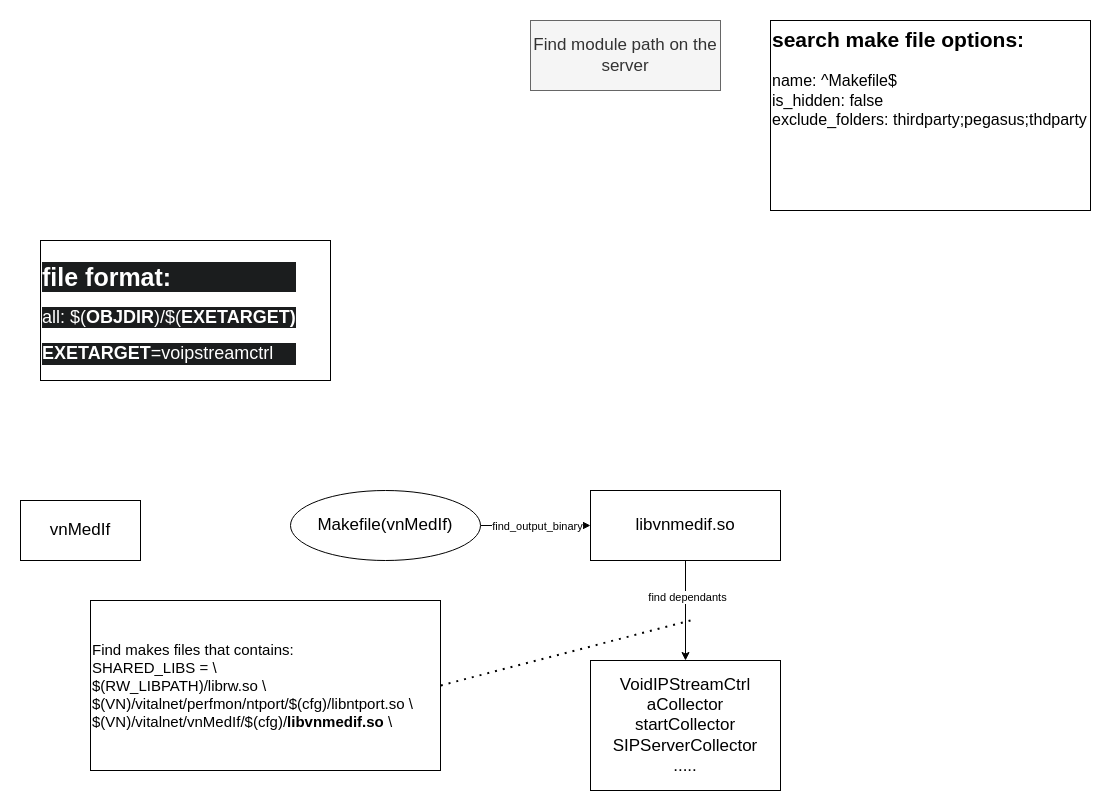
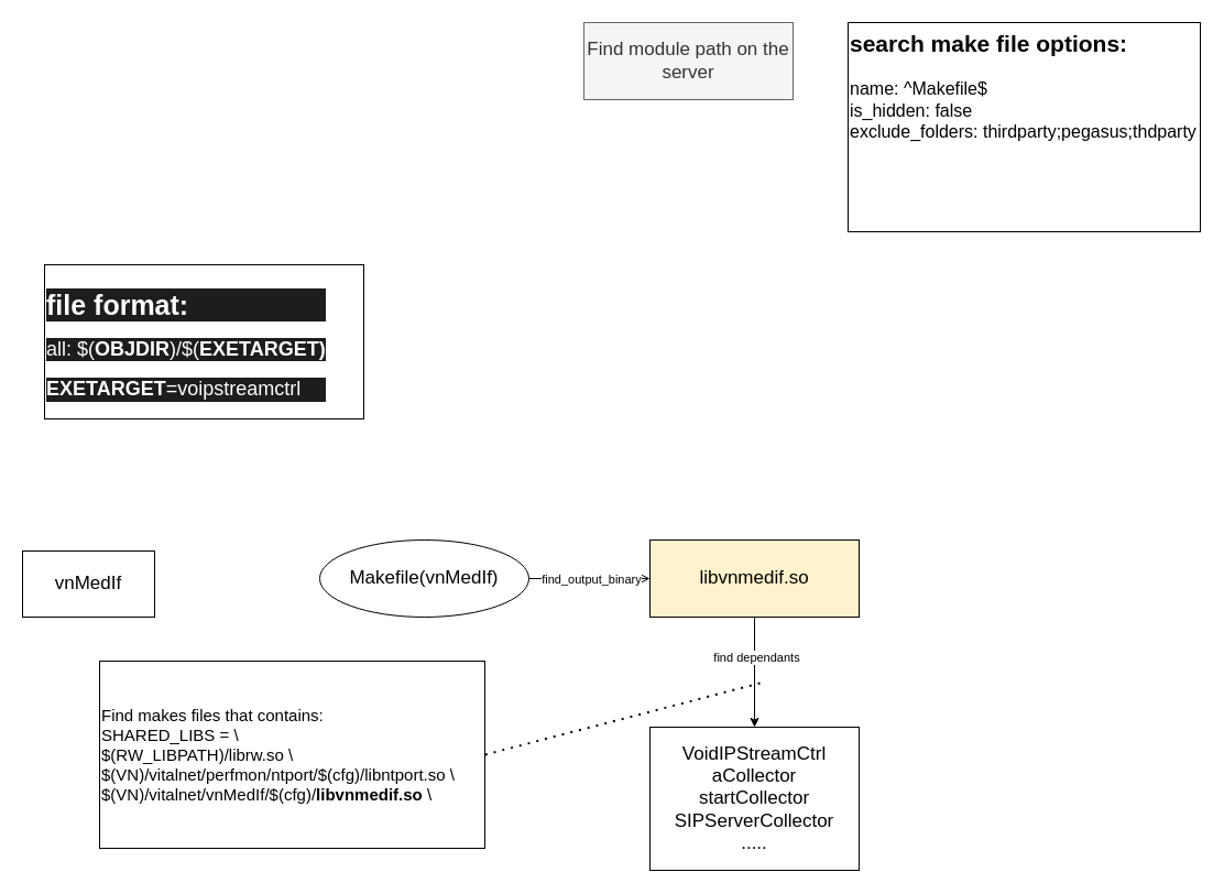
  <mxCell id="0" />
  <mxCell id="1" parent="0" />
  <mxCell id="2" value="vnMedIf" style="rounded=0;whiteSpace=wrap;html=1;fontSize=17;" vertex="1" parent="1"><mxGeometry x="20" y="500" width="120" height="60" as="geometry" /></mxCell>
- <mxCell id="3" style="edgeStyle=orthogonalEdgeStyle;rounded=0;orthogonalLoop=1;jettySize=auto;html=1;entryX=0;entryY=0.5;entryDx=0;entryDy=0;" edge="1" parent="1" source="5" target="6"><mxGeometry relative="1" as="geometry" /></mxCell>
+ <mxCell id="3" style="edgeStyle=orthogonalEdgeStyle;rounded=0;orthogonalLoop=1;jettySize=auto;html=1;entryX=0;entryY=0.5;entryDx=0;entryDy=0;endArrow=open;" edge="1" parent="1" source="5" target="6"><mxGeometry relative="1" as="geometry" /></mxCell>
  <mxCell id="4" value="find_output_binary" style="edgeLabel;html=1;align=center;verticalAlign=middle;resizable=0;points=[];rounded=0;" vertex="1" connectable="0" parent="3"><mxGeometry x="-0.192" y="1" relative="1" as="geometry"><mxPoint x="12" y="1" as="offset" /></mxGeometry></mxCell>
  <mxCell id="5" value="Makefile(vnMedIf)" style="ellipse;whiteSpace=wrap;html=1;fontSize=17;" vertex="1" parent="1"><mxGeometry x="290" y="490" width="190" height="70" as="geometry" /></mxCell>
- <mxCell id="6" value="libvnmedif.so" style="rounded=0;whiteSpace=wrap;html=1;fontSize=17;" vertex="1" parent="1"><mxGeometry x="590" y="490" width="190" height="70" as="geometry" /></mxCell>
+ <mxCell id="6" value="libvnmedif.so" style="rounded=0;whiteSpace=wrap;html=1;fontSize=17;fillColor=#fff2cc;" vertex="1" parent="1"><mxGeometry x="590" y="490" width="190" height="70" as="geometry" /></mxCell>
  <mxCell id="7" value="VoidIPStreamCtrl&lt;br&gt;aCollector&lt;br&gt;startCollector&lt;br&gt;SIPServerCollector&lt;br&gt;.....&lt;br&gt;" style="rounded=0;whiteSpace=wrap;html=1;fontSize=17;" vertex="1" parent="1"><mxGeometry x="590" y="660" width="190" height="130" as="geometry" /></mxCell>
  <mxCell id="8" value="" style="endArrow=classic;html=1;rounded=0;exitX=0.5;exitY=1;exitDx=0;exitDy=0;entryX=0.5;entryY=0;entryDx=0;entryDy=0;" edge="1" parent="1" source="6" target="7"><mxGeometry width="50" height="50" relative="1" as="geometry"><mxPoint x="480" y="710" as="sourcePoint" /><mxPoint x="530" y="660" as="targetPoint" /></mxGeometry></mxCell>
  <mxCell id="9" value="find dependants" style="edgeLabel;html=1;align=center;verticalAlign=middle;resizable=0;points=[];rounded=0;" vertex="1" connectable="0" parent="8"><mxGeometry x="-0.289" y="1" relative="1" as="geometry"><mxPoint as="offset" /></mxGeometry></mxCell>
  <mxCell id="10" value="&lt;div style=&quot;font-size: 15px;&quot;&gt;&lt;font style=&quot;font-size: 15px;&quot;&gt;Find makes files that contains:&amp;nbsp;&lt;br&gt;SHARED_LIBS = \&lt;/font&gt;&lt;/div&gt;&lt;div style=&quot;font-size: 15px;&quot;&gt;&lt;font style=&quot;font-size: 15px;&quot;&gt;$(RW_LIBPATH)/librw.so \&lt;span style=&quot;&quot;&gt;&lt;/span&gt;&lt;/font&gt;&lt;/div&gt;&lt;div style=&quot;font-size: 15px;&quot;&gt;&lt;span style=&quot;&quot;&gt;&lt;font style=&quot;font-size: 15px;&quot;&gt;$(VN)/vitalnet/perfmon/ntport/$(cfg)/libntport.so \&lt;/font&gt;&lt;/span&gt;&lt;/div&gt;&lt;div style=&quot;font-size: 15px;&quot;&gt;&lt;font style=&quot;font-size: 15px;&quot;&gt;$(VN)/vitalnet/vnMedIf/$(cfg)/&lt;b style=&quot;&quot;&gt;libvnmedif.so&lt;/b&gt; \&lt;/font&gt;&lt;br&gt;&lt;/div&gt;" style="rounded=0;whiteSpace=wrap;html=1;align=left;verticalAlign=middle;" vertex="1" parent="1"><mxGeometry x="90" y="600" width="350" height="170" as="geometry" /></mxCell>
  <mxCell id="11" value="" style="endArrow=none;dashed=1;html=1;dashPattern=1 3;strokeWidth=2;rounded=0;entryX=1;entryY=0.5;entryDx=0;entryDy=0;" edge="1" parent="1" target="10"><mxGeometry width="50" height="50" relative="1" as="geometry"><mxPoint x="690" y="620" as="sourcePoint" /><mxPoint x="830" y="610" as="targetPoint" /></mxGeometry></mxCell>
  <mxCell id="12" value="Find module path on the server" style="rounded=0;whiteSpace=wrap;html=1;fontSize=17;fillColor=#f5f5f5;strokeColor=#666666;fontColor=#333333;" vertex="1" parent="1"><mxGeometry x="530" y="20" width="190" height="70" as="geometry" /></mxCell>
  <mxCell id="13" value="&lt;b&gt;&lt;font style=&quot;font-size: 21px;&quot;&gt;search make file options:&lt;/font&gt;&lt;/b&gt;&lt;br style=&quot;font-size: 16px;&quot;&gt;&lt;br style=&quot;font-size: 16px;&quot;&gt;name: ^Makefile$&lt;br style=&quot;font-size: 16px;&quot;&gt;is_hidden: false&lt;br style=&quot;font-size: 16px;&quot;&gt;exclude_folders:&amp;nbsp;thirdparty;pegasus;thdparty&amp;nbsp;&lt;br style=&quot;font-size: 16px;&quot;&gt;" style="rounded=0;html=1;align=left;verticalAlign=top;whiteSpace=wrap;fontSize=16;" vertex="1" parent="1"><mxGeometry x="770" y="20" width="320" height="190" as="geometry" /></mxCell>
  <mxCell id="14" value="&lt;h2 style=&quot;border-color: rgb(0, 0, 0); color: rgb(255, 255, 255); font-family: Helvetica; font-style: normal; font-variant-ligatures: normal; font-variant-caps: normal; letter-spacing: normal; orphans: 2; text-indent: 0px; text-transform: none; widows: 2; word-spacing: 0px; -webkit-text-stroke-width: 0px; background-color: rgb(27, 29, 30); text-decoration-thickness: initial; text-decoration-style: initial; text-decoration-color: initial; text-align: left;&quot;&gt;&lt;b style=&quot;border-color: rgb(0, 0, 0); background-color: initial;&quot;&gt;&lt;font style=&quot;border-color: rgb(0, 0, 0); font-size: 25px;&quot;&gt;file format:&amp;nbsp;&lt;/font&gt;&lt;/b&gt;&lt;/h2&gt;&lt;h2 style=&quot;border-color: rgb(0, 0, 0); color: rgb(255, 255, 255); font-family: Helvetica; font-style: normal; font-variant-ligatures: normal; font-variant-caps: normal; letter-spacing: normal; orphans: 2; text-indent: 0px; text-transform: none; widows: 2; word-spacing: 0px; -webkit-text-stroke-width: 0px; background-color: rgb(27, 29, 30); text-decoration-thickness: initial; text-decoration-style: initial; text-decoration-color: initial; text-align: left;&quot;&gt;&lt;span style=&quot;border-color: rgb(0, 0, 0); background-color: initial;&quot;&gt;&lt;font style=&quot;border-color: rgb(0, 0, 0); font-size: 18px;&quot;&gt;&lt;span style=&quot;border-color: rgb(0, 0, 0); font-weight: normal;&quot;&gt;all: $(&lt;/span&gt;OBJDIR&lt;span style=&quot;border-color: rgb(0, 0, 0); font-weight: normal;&quot;&gt;)/$(&lt;/span&gt;EXETARGET)&lt;/font&gt;&lt;/span&gt;&lt;br style=&quot;border-color: rgb(0, 0, 0);&quot;&gt;&lt;/h2&gt;&lt;div style=&quot;border-color: rgb(0, 0, 0); color: rgb(255, 255, 255); font-family: Helvetica; font-size: 12px; font-style: normal; font-variant-ligatures: normal; font-variant-caps: normal; font-weight: 400; letter-spacing: normal; orphans: 2; text-indent: 0px; text-transform: none; widows: 2; word-spacing: 0px; -webkit-text-stroke-width: 0px; background-color: rgb(27, 29, 30); text-decoration-thickness: initial; text-decoration-style: initial; text-decoration-color: initial; text-align: left;&quot;&gt;&lt;span style=&quot;border-color: rgb(0, 0, 0); background-color: initial;&quot;&gt;&lt;font style=&quot;border-color: rgb(0, 0, 0);&quot;&gt;&lt;font style=&quot;border-color: rgb(0, 0, 0); font-size: 18px;&quot;&gt;&lt;b style=&quot;border-color: rgb(0, 0, 0);&quot;&gt;EXETARGET&lt;/b&gt;=voipstreamctrl&lt;/font&gt;&lt;/font&gt;&lt;/span&gt;&lt;/div&gt;" style="text;whiteSpace=wrap;html=1;strokeColor=default;shadow=0;glass=0;" vertex="1" parent="1"><mxGeometry x="40" y="240" width="290" height="140" as="geometry" /></mxCell>
